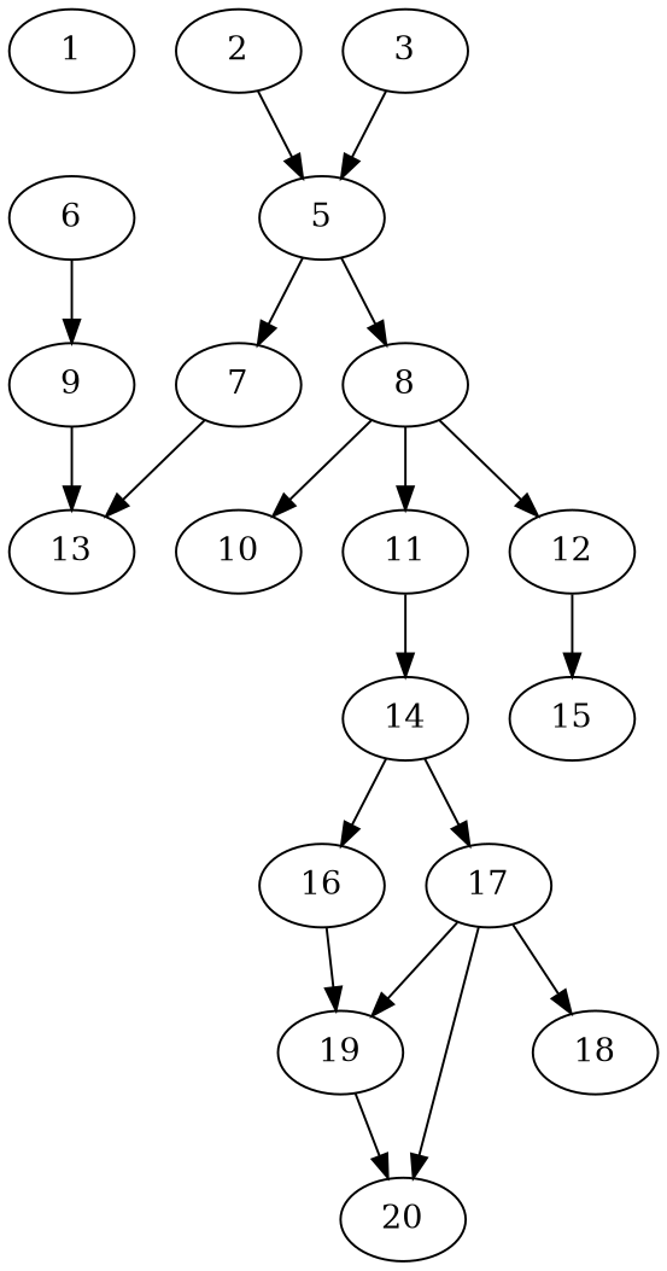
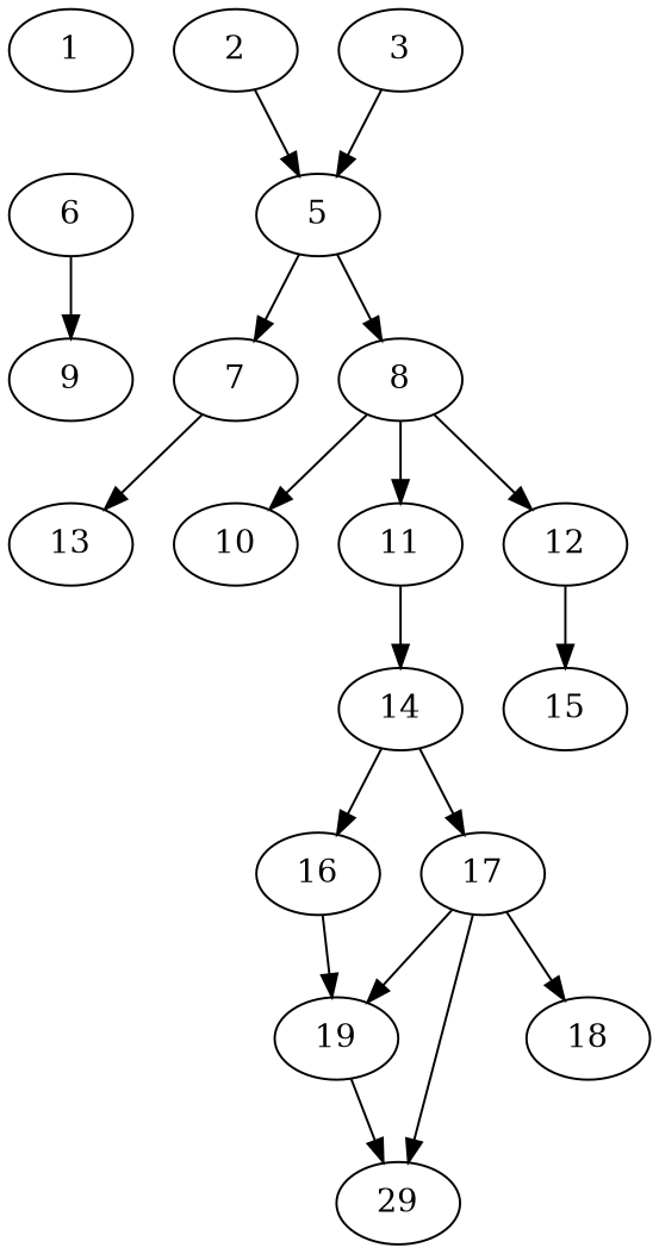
  digraph {
    node [alpha=0.17 result_size=0]
    1 [alpha=0.12 compute_size=7710501167 ram=50855632 trans_size=409505]
    2 [alpha=0.05 compute_size=33743826009 ram=5742750 result_size=1024 trans_size=1011996]
    5 [alpha=0.13 compute_size=1073741824000 ram=36481776 result_size=1024 trans_size=740427]
    7 [alpha=0.14 compute_size=310977543399 ram=34985984 result_size=9216 trans_size=179720]
    8 [compute_size=134217728000 ram=36997772 result_size=1024 trans_size=531309]
    13 [alpha=0.15 compute_size=368293445632 ram=33566020 trans_size=271656]
    10 [compute_size=6711170471 ram=4406806 trans_size=982954]
    11 [compute_size=8567493159 ram=43904460 result_size=74752 trans_size=474966]
    12 [alpha=0.03 compute_size=1733096735 ram=29816230 result_size=29696 trans_size=141289]
    9 [alpha=0.18 compute_size=51512712262 ram=44765036 result_size=1024 trans_size=814499]
    3 [alpha=0.16 compute_size=8526896354 ram=5936990 result_size=74752 trans_size=338611]
    6 [compute_size=65331342766 ram=39739900 result_size=29696 trans_size=927873]
    14 [alpha=0.18 compute_size=6507808882 ram=35042600 result_size=74752 trans_size=503075]
    15 [alpha=0.10 compute_size=7281313449 ram=8177352 trans_size=823992]
    16 [alpha=0.12 compute_size=122058339630 ram=9636091 result_size=9216 trans_size=608533]
    17 [alpha=0.11 compute_size=42081635448 ram=28812896 result_size=70656 trans_size=123730]
    19 [alpha=0.18 compute_size=33932275248 ram=36131140 result_size=91136 trans_size=681194]
    18 [alpha=0.07 compute_size=80292081041 ram=23331060 result_size=29696 trans_size=290242]
-   20 [alpha=0.18 compute_size=180781103016 ram=18957322 trans_size=883154]
+   20 [alpha=0.18 compute_size=180781103016 ram=18957322 trans_size=883154 label=29]
    2 -> 5
    5 -> 7
    5 -> 8
    7 -> 13
    8 -> 10
    8 -> 11
    8 -> 12
    11 -> 14
    12 -> 15
-   9 -> 13
    3 -> 5
    6 -> 9
    14 -> 16
    14 -> 17
    16 -> 19
    17 -> 19
    17 -> 18
    17 -> 20
    19 -> 20
  }
